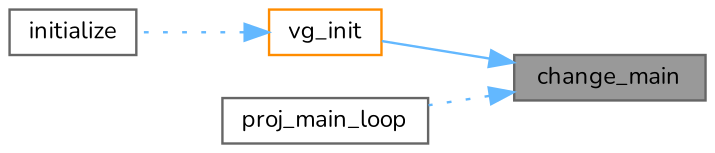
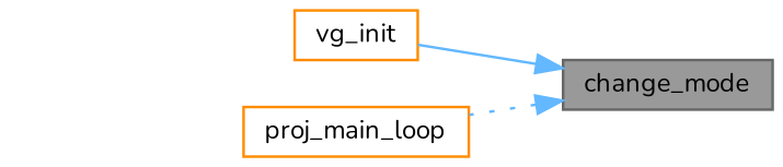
  digraph {
    fontname=Nunito
    rankdir=RL
    node [color=gray40 fillcolor=white fontname=Nunito fontsize=10 shape=box style=filled]
    edge [color=steelblue1 dir=back fontname=Nunito fontsize=10 labelfontname=Helvetica labelfontsize=10 style=dotted]
-   n1 [fillcolor=grey60 fontcolor=black height=0.2 label=change_main width=0.4]
+   n1 [fillcolor=grey60 fontcolor=black height=0.2 label=change_mode width=0.4]
    n2 [color=darkorange height=0.2 label=vg_init width=0.4]
-   n3 [height=0.2 label=proj_main_loop width=0.4]
-   n4 [height=0.2 label=initialize width=0.4]
+   n3 [color=darkorange height=0.2 label=proj_main_loop width=0.4]
    n1 -> n2 [style=solid]
    n1 -> n3
-   n2 -> n4
  }
